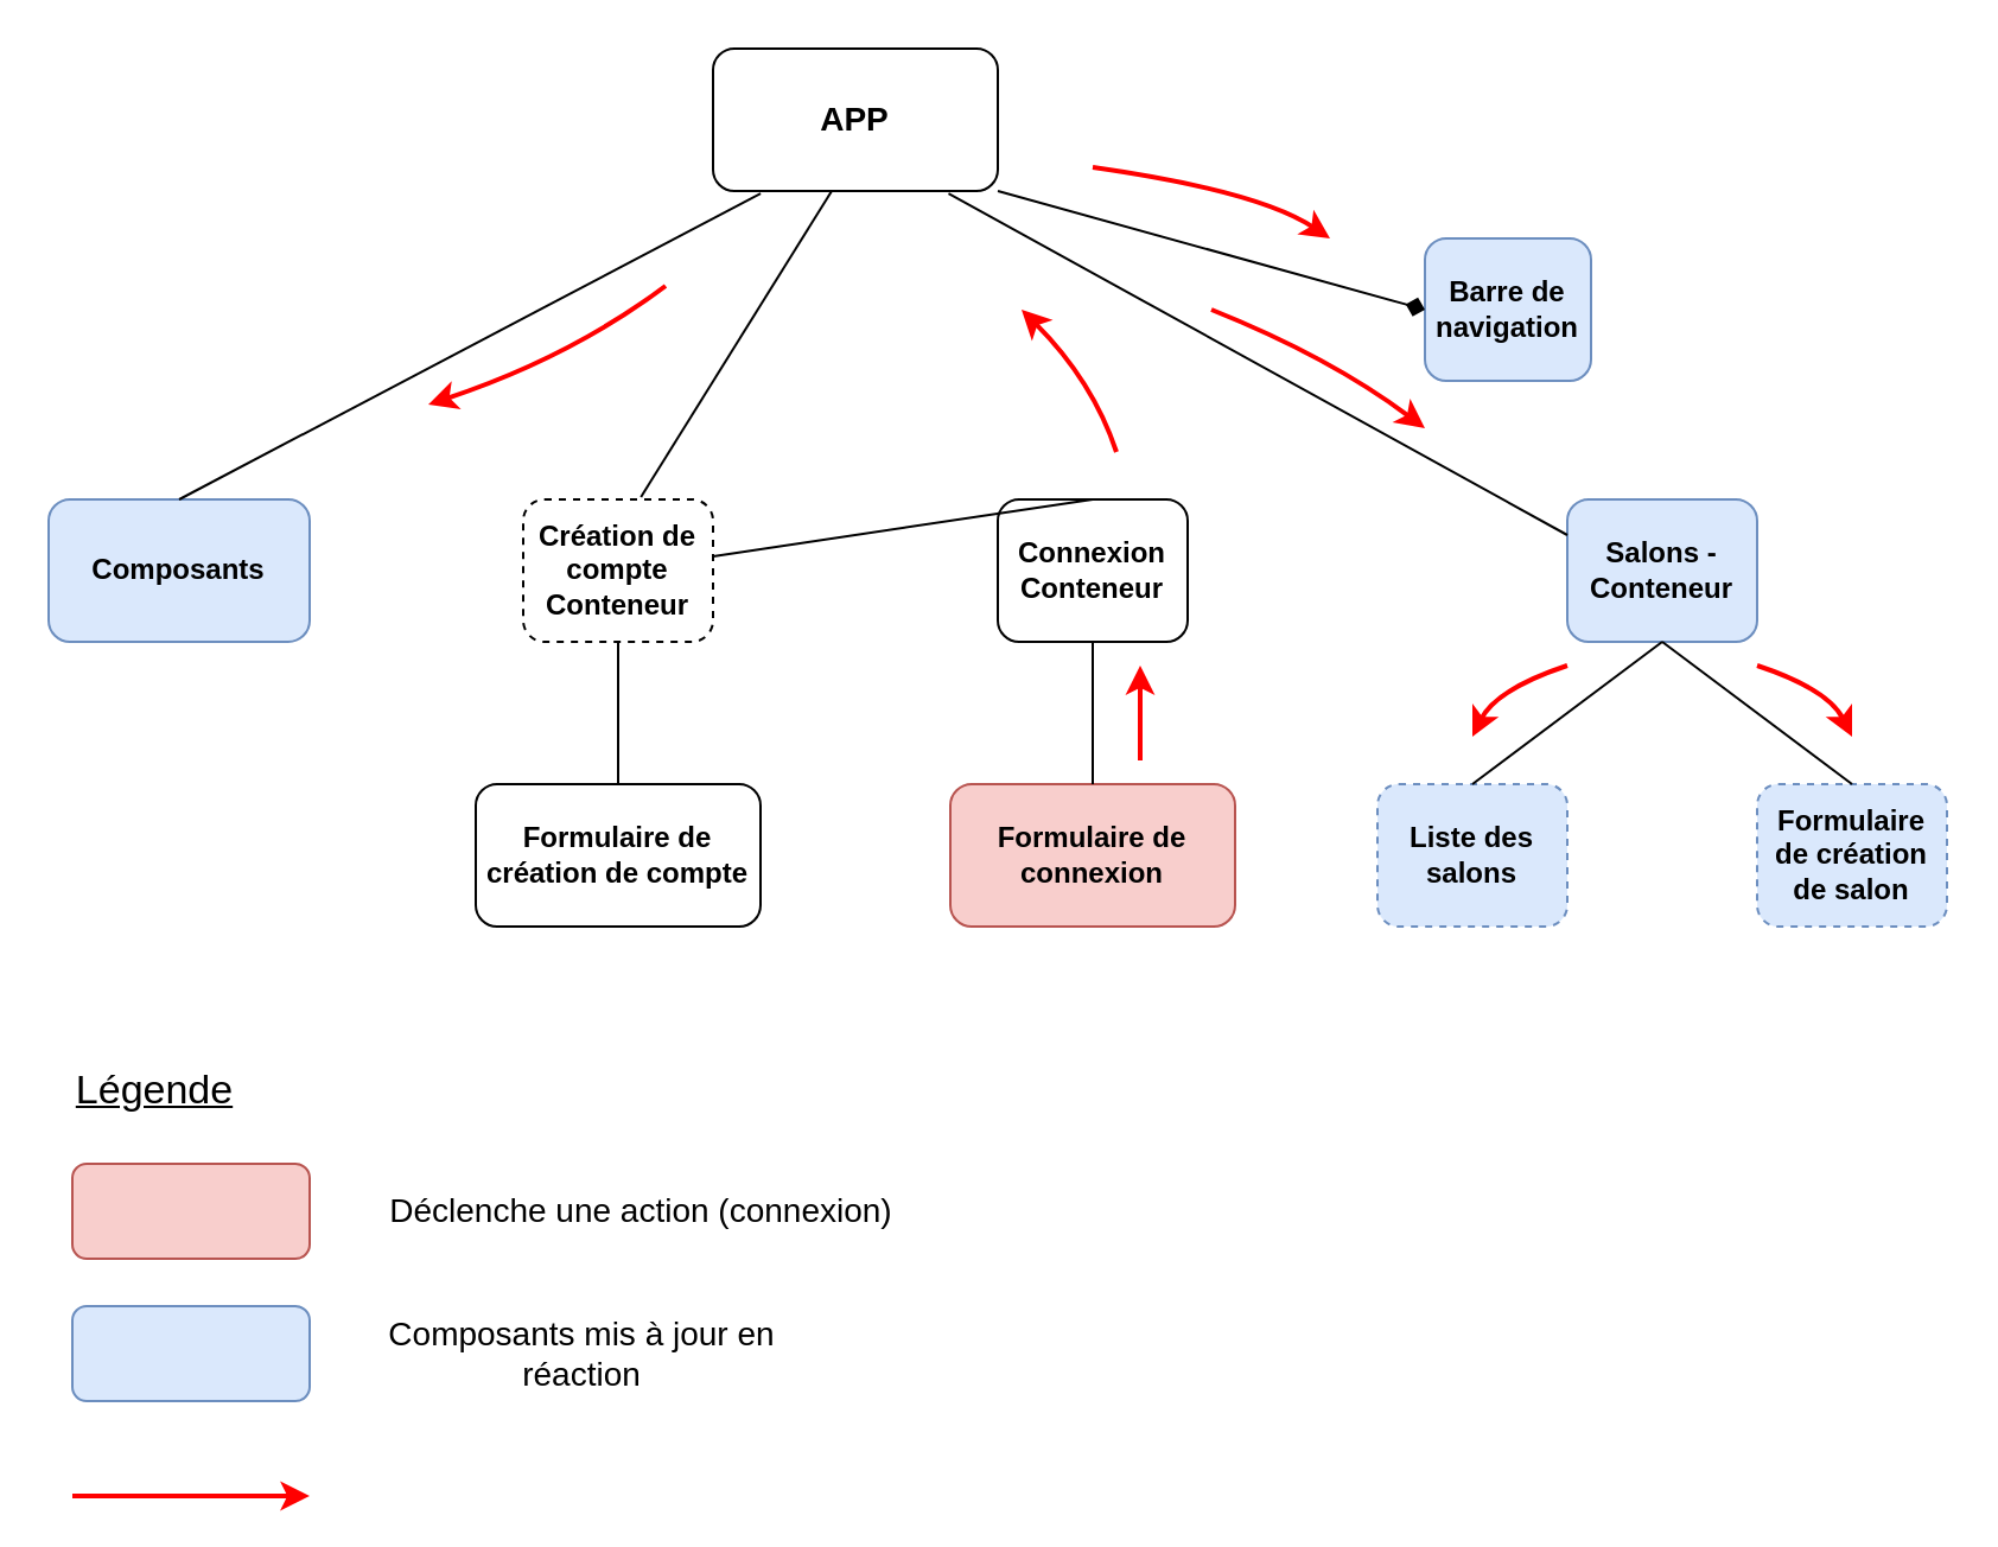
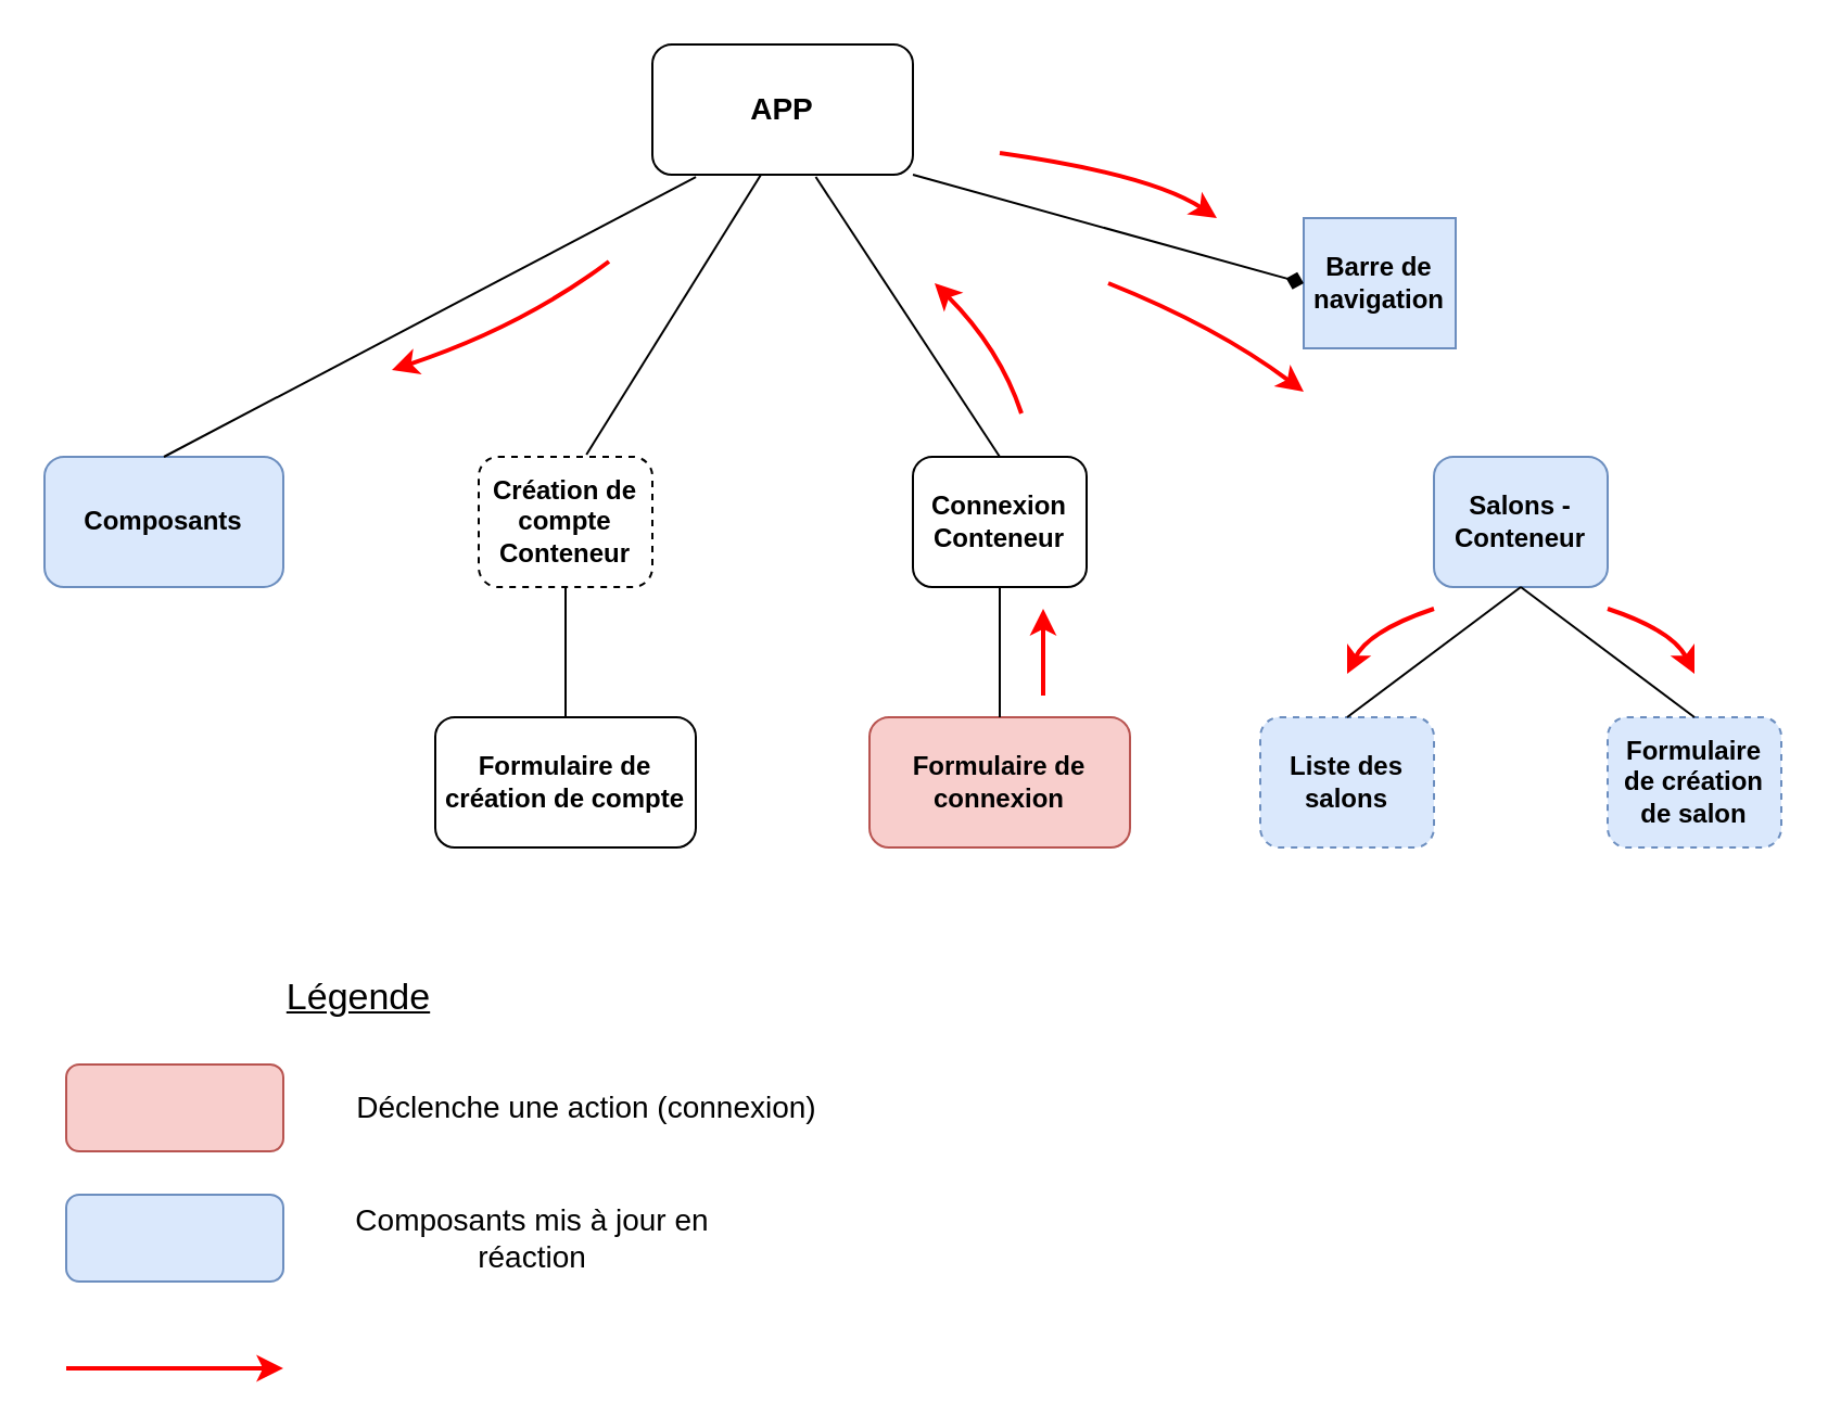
  <mxCell id="0" />
  <mxCell id="1" parent="0" />
  <mxCell id="2" value="&lt;b&gt;&lt;font style=&quot;font-size: 14px&quot;&gt;APP&lt;/font&gt;&lt;/b&gt;" style="whiteSpace=wrap;html=1;rounded=1;" parent="1" vertex="1"><mxGeometry x="300" y="20" width="120" height="60" as="geometry" /></mxCell>
- <mxCell id="3" value="&lt;b&gt;&lt;font style=&quot;font-size: 12px&quot;&gt;Barre de navigation&lt;/font&gt;&lt;/b&gt;" style="whiteSpace=wrap;html=1;fillColor=#dae8fc;strokeColor=#6c8ebf;rounded=1;" parent="1" vertex="1"><mxGeometry x="600" y="100" width="70" height="60" as="geometry" /></mxCell>
+ <mxCell id="3" value="&lt;b&gt;&lt;font style=&quot;font-size: 12px&quot;&gt;Barre de navigation&lt;/font&gt;&lt;/b&gt;" style="whiteSpace=wrap;html=1;fillColor=#dae8fc;strokeColor=#6c8ebf;rounded=0;" parent="1" vertex="1"><mxGeometry x="600" y="100" width="70" height="60" as="geometry" /></mxCell>
  <mxCell id="4" value="&lt;b&gt;&lt;font style=&quot;font-size: 12px&quot;&gt;Salons - Conteneur&lt;/font&gt;&lt;/b&gt;" style="whiteSpace=wrap;html=1;fillColor=#dae8fc;strokeColor=#6c8ebf;rounded=1;" parent="1" vertex="1"><mxGeometry x="660" y="210" width="80" height="60" as="geometry" /></mxCell>
  <mxCell id="5" value="&lt;font size=&quot;1&quot;&gt;&lt;b style=&quot;font-size: 12px&quot;&gt;Formulaire de création de salon&lt;/b&gt;&lt;/font&gt;" style="whiteSpace=wrap;html=1;fillColor=#dae8fc;strokeColor=#6c8ebf;rounded=1;dashed=1;" parent="1" vertex="1"><mxGeometry x="740" y="330" width="80" height="60" as="geometry" /></mxCell>
  <mxCell id="6" value="&lt;b&gt;&lt;font style=&quot;font-size: 12px&quot;&gt;Liste des salons&lt;/font&gt;&lt;/b&gt;" style="whiteSpace=wrap;html=1;fillColor=#dae8fc;strokeColor=#6c8ebf;rounded=1;dashed=1;" parent="1" vertex="1"><mxGeometry x="580" y="330" width="80" height="60" as="geometry" /></mxCell>
  <mxCell id="7" value="&lt;b&gt;Connexion Conteneur&lt;br&gt;&lt;/b&gt;" style="whiteSpace=wrap;html=1;rounded=1;" parent="1" vertex="1"><mxGeometry x="420" y="210" width="80" height="60" as="geometry" /></mxCell>
  <mxCell id="8" value="&lt;b&gt;Création de compte Conteneur&lt;br&gt;&lt;/b&gt;" style="whiteSpace=wrap;html=1;rounded=1;dashed=1;" parent="1" vertex="1"><mxGeometry x="220" y="210" width="80" height="60" as="geometry" /></mxCell>
  <mxCell id="9" value="&lt;b&gt;Formulaire de connexion&lt;/b&gt;" style="whiteSpace=wrap;html=1;fillColor=#f8cecc;strokeColor=#b85450;rounded=1;" parent="1" vertex="1"><mxGeometry x="400" y="330" width="120" height="60" as="geometry" /></mxCell>
  <mxCell id="10" value="&lt;b&gt;Formulaire de création de compte&lt;/b&gt;" style="whiteSpace=wrap;html=1;rounded=1;" parent="1" vertex="1"><mxGeometry x="200" y="330" width="120" height="60" as="geometry" /></mxCell>
  <mxCell id="11" value="&lt;b&gt;Composants&lt;/b&gt;" style="whiteSpace=wrap;html=1;fillColor=#dae8fc;strokeColor=#6c8ebf;rounded=1;" parent="1" vertex="1"><mxGeometry x="20" y="210" width="110" height="60" as="geometry" /></mxCell>
  <mxCell id="12" value="" style="endArrow=none;html=1;strokeColor=#000000;strokeWidth=1;exitX=0.62;exitY=-0.017;exitDx=0;exitDy=0;exitPerimeter=0;" parent="1" source="8" edge="1"><mxGeometry width="50" height="50" relative="1" as="geometry"><mxPoint x="300" y="130" as="sourcePoint" /><mxPoint x="350" y="80" as="targetPoint" /></mxGeometry></mxCell>
  <mxCell id="13" value="" style="endArrow=none;html=1;strokeColor=#000000;strokeWidth=1;exitX=0.5;exitY=0;exitDx=0;exitDy=0;entryX=0.167;entryY=1.017;entryDx=0;entryDy=0;entryPerimeter=0;" parent="1" source="11" target="2" edge="1"><mxGeometry width="50" height="50" relative="1" as="geometry"><mxPoint x="290" y="130" as="sourcePoint" /><mxPoint x="340" y="80" as="targetPoint" /></mxGeometry></mxCell>
  <mxCell id="14" value="" style="endArrow=none;html=1;strokeColor=#000000;strokeWidth=1;exitX=0.5;exitY=0;exitDx=0;exitDy=0;entryX=0.5;entryY=1;entryDx=0;entryDy=0;" parent="1" source="10" target="8" edge="1"><mxGeometry width="50" height="50" relative="1" as="geometry"><mxPoint x="240" y="320" as="sourcePoint" /><mxPoint x="290" y="270" as="targetPoint" /></mxGeometry></mxCell>
- <mxCell id="15" value="" style="endArrow=none;html=1;strokeColor=#000000;strokeWidth=1;exitX=0.5;exitY=0;exitDx=0;exitDy=0;" parent="1" source="7" target="8" edge="1"><mxGeometry width="50" height="50" relative="1" as="geometry"><mxPoint x="360" y="130" as="sourcePoint" /><mxPoint x="410" y="80" as="targetPoint" /></mxGeometry></mxCell>
+ <mxCell id="15" value="" style="endArrow=none;html=1;strokeColor=#000000;strokeWidth=1;entryX=0.627;entryY=1.017;entryDx=0;entryDy=0;exitX=0.5;exitY=0;exitDx=0;exitDy=0;entryPerimeter=0;" parent="1" source="7" target="2" edge="1"><mxGeometry width="50" height="50" relative="1" as="geometry"><mxPoint x="360" y="130" as="sourcePoint" /><mxPoint x="410" y="80" as="targetPoint" /></mxGeometry></mxCell>
  <mxCell id="16" value="" style="endArrow=none;html=1;strokeColor=#000000;strokeWidth=1;exitX=0.5;exitY=0;exitDx=0;exitDy=0;entryX=0.5;entryY=1;entryDx=0;entryDy=0;" parent="1" source="9" target="7" edge="1"><mxGeometry width="50" height="50" relative="1" as="geometry"><mxPoint x="400" y="320" as="sourcePoint" /><mxPoint x="450" y="270" as="targetPoint" /></mxGeometry></mxCell>
  <mxCell id="17" value="" style="endArrow=diamond;html=1;strokeColor=#000000;strokeWidth=1;exitX=1;exitY=1;exitDx=0;exitDy=0;entryX=0;entryY=0.5;entryDx=0;entryDy=0;" parent="1" source="2" target="3" edge="1"><mxGeometry width="50" height="50" relative="1" as="geometry"><mxPoint x="420" y="130" as="sourcePoint" /><mxPoint x="470" y="80" as="targetPoint" /></mxGeometry></mxCell>
- <mxCell id="18" value="" style="endArrow=none;html=1;strokeColor=#000000;strokeWidth=1;entryX=0;entryY=0.25;entryDx=0;entryDy=0;exitX=0.827;exitY=1.017;exitDx=0;exitDy=0;exitPerimeter=0;" parent="1" source="2" target="4" edge="1"><mxGeometry width="50" height="50" relative="1" as="geometry"><mxPoint x="390" y="130" as="sourcePoint" /><mxPoint x="440" y="80" as="targetPoint" /></mxGeometry></mxCell>
  <mxCell id="19" value="" style="endArrow=none;html=1;strokeColor=#000000;strokeWidth=1;exitX=0.5;exitY=0;exitDx=0;exitDy=0;entryX=0.5;entryY=1;entryDx=0;entryDy=0;" parent="1" source="6" target="4" edge="1"><mxGeometry width="50" height="50" relative="1" as="geometry"><mxPoint x="660" y="320" as="sourcePoint" /><mxPoint x="710" y="270" as="targetPoint" /></mxGeometry></mxCell>
  <mxCell id="20" value="" style="endArrow=none;html=1;strokeColor=#000000;strokeWidth=1;entryX=0.5;entryY=0;entryDx=0;entryDy=0;" parent="1" target="5" edge="1"><mxGeometry width="50" height="50" relative="1" as="geometry"><mxPoint x="700" y="270" as="sourcePoint" /><mxPoint x="750" y="270" as="targetPoint" /></mxGeometry></mxCell>
  <mxCell id="21" value="" style="endArrow=classic;html=1;strokeWidth=2;strokeColor=#FF0000;" parent="1" edge="1"><mxGeometry width="50" height="50" relative="1" as="geometry"><mxPoint x="480" y="320" as="sourcePoint" /><mxPoint x="480" y="280" as="targetPoint" /></mxGeometry></mxCell>
  <mxCell id="22" value="" style="endArrow=classic;html=1;strokeWidth=2;strokeColor=#FF0000;curved=1;" parent="1" edge="1"><mxGeometry width="50" height="50" relative="1" as="geometry"><mxPoint x="470" y="190" as="sourcePoint" /><mxPoint x="430" y="130" as="targetPoint" /><Array as="points"><mxPoint x="460" y="160" /></Array></mxGeometry></mxCell>
  <mxCell id="23" value="" style="endArrow=classic;html=1;strokeWidth=2;strokeColor=#FF0000;curved=1;" parent="1" edge="1"><mxGeometry width="50" height="50" relative="1" as="geometry"><mxPoint x="280" y="120" as="sourcePoint" /><mxPoint x="180" y="170" as="targetPoint" /><Array as="points"><mxPoint x="240" y="150" /></Array></mxGeometry></mxCell>
  <mxCell id="24" value="" style="endArrow=classic;html=1;strokeColor=#FF0000;strokeWidth=2;curved=1;" parent="1" edge="1"><mxGeometry width="50" height="50" relative="1" as="geometry"><mxPoint x="460" y="70" as="sourcePoint" /><mxPoint x="560" y="100" as="targetPoint" /><Array as="points"><mxPoint x="530" y="80" /></Array></mxGeometry></mxCell>
  <mxCell id="25" value="" style="endArrow=classic;html=1;strokeColor=#FF0000;strokeWidth=2;curved=1;" parent="1" edge="1"><mxGeometry width="50" height="50" relative="1" as="geometry"><mxPoint x="510" y="130" as="sourcePoint" /><mxPoint x="600" y="180" as="targetPoint" /><Array as="points"><mxPoint x="560" y="150" /></Array></mxGeometry></mxCell>
  <mxCell id="26" value="" style="endArrow=classic;html=1;strokeColor=#FF0000;strokeWidth=2;curved=1;" parent="1" edge="1"><mxGeometry width="50" height="50" relative="1" as="geometry"><mxPoint x="740" y="280" as="sourcePoint" /><mxPoint x="780" y="310" as="targetPoint" /><Array as="points"><mxPoint x="770" y="290" /></Array></mxGeometry></mxCell>
  <mxCell id="27" value="" style="endArrow=classic;html=1;strokeColor=#FF0000;strokeWidth=2;curved=1;" parent="1" edge="1"><mxGeometry width="50" height="50" relative="1" as="geometry"><mxPoint x="660" y="280" as="sourcePoint" /><mxPoint x="620" y="310" as="targetPoint" /><Array as="points"><mxPoint x="630" y="290" /></Array></mxGeometry></mxCell>
- <mxCell id="28" value="&lt;font style=&quot;font-size: 17px&quot;&gt;&lt;u&gt;Légende&lt;/u&gt;&lt;/font&gt;" style="text;html=1;strokeColor=none;fillColor=none;align=center;verticalAlign=middle;whiteSpace=wrap;rounded=1;" parent="1" vertex="1"><mxGeometry x="20" y="450" width="90" height="20" as="geometry" /></mxCell>
+ <mxCell id="28" value="&lt;font style=&quot;font-size: 17px&quot;&gt;&lt;u&gt;Légende&lt;/u&gt;&lt;/font&gt;" style="text;html=1;strokeColor=none;fillColor=none;align=center;verticalAlign=middle;whiteSpace=wrap;rounded=1;" parent="1" vertex="1"><mxGeometry x="120" y="450" width="90" height="20" as="geometry" /></mxCell>
  <mxCell id="29" value="" style="whiteSpace=wrap;html=1;fillColor=#f8cecc;strokeColor=#b85450;rounded=1;" parent="1" vertex="1"><mxGeometry x="30" y="490" width="100" height="40" as="geometry" /></mxCell>
  <mxCell id="30" value="&lt;font style=&quot;font-size: 14px&quot;&gt;Déclenche une action (connexion)&lt;/font&gt;" style="text;html=1;strokeColor=none;fillColor=none;align=center;verticalAlign=middle;whiteSpace=wrap;rounded=1;" parent="1" vertex="1"><mxGeometry x="150" y="500" width="240" height="20" as="geometry" /></mxCell>
  <mxCell id="31" value="" style="whiteSpace=wrap;html=1;fillColor=#dae8fc;strokeColor=#6c8ebf;rounded=1;" parent="1" vertex="1"><mxGeometry x="30" y="550" width="100" height="40" as="geometry" /></mxCell>
  <mxCell id="32" value="&lt;span style=&quot;font-size: 14px&quot;&gt;Composants mis à jour en réaction&lt;/span&gt;" style="text;html=1;strokeColor=none;fillColor=none;align=center;verticalAlign=middle;whiteSpace=wrap;rounded=1;" parent="1" vertex="1"><mxGeometry x="160" y="560" width="170" height="20" as="geometry" /></mxCell>
  <mxCell id="33" value="" style="endArrow=classic;html=1;strokeColor=#FF0000;strokeWidth=2;" parent="1" edge="1"><mxGeometry width="50" height="50" relative="1" as="geometry"><mxPoint x="30" y="630" as="sourcePoint" /><mxPoint x="130" y="630" as="targetPoint" /></mxGeometry></mxCell>
